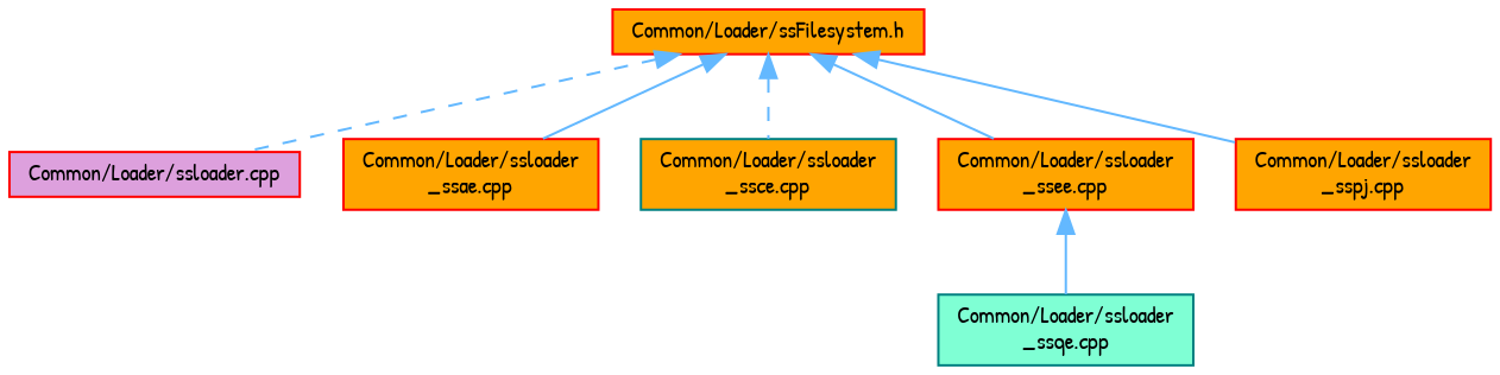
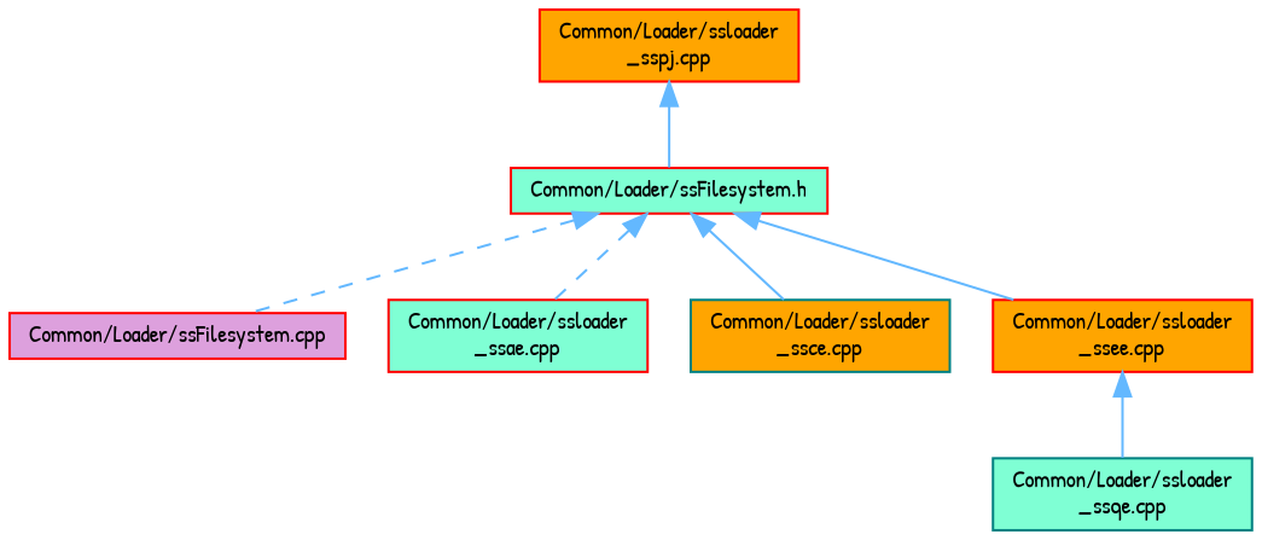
  digraph {
    fontname="Patrick Hand"
    node [color=red fillcolor=orange fontname="Patrick Hand" fontsize=10 shape=box style=filled]
    edge [color=steelblue1 dir=back fontname="Patrick Hand" fontsize=10 labelfontname=Helvetica labelfontsize=10 style=solid]
-   n1 [fontcolor=black height=0.2 label="Common/Loader/ssFilesystem.h" width=0.4]
-   n2 [fillcolor=plum height=0.2 label="Common/Loader/ssloader.cpp" width=0.4]
-   n3 [height=0.2 label="Common/Loader/ssloader\l_ssae.cpp" width=0.4]
+   n1 [fillcolor=aquamarine fontcolor=black height=0.2 label="Common/Loader/ssFilesystem.h" width=0.4]
+   n2 [fillcolor=plum height=0.2 label="Common/Loader/ssFilesystem.cpp" width=0.4]
+   n3 [fillcolor=aquamarine height=0.2 label="Common/Loader/ssloader\l_ssae.cpp" width=0.4]
    n4 [color=teal height=0.2 label="Common/Loader/ssloader\l_ssce.cpp" width=0.4]
    n5 [height=0.2 label="Common/Loader/ssloader\l_ssee.cpp" width=0.4]
    n6 [height=0.2 label="Common/Loader/ssloader\l_sspj.cpp" width=0.4]
    n7 [color=teal fillcolor=aquamarine height=0.2 label="Common/Loader/ssloader\l_ssqe.cpp" width=0.4]
    n1 -> n2 [style=dashed]
-   n1 -> n3
-   n1 -> n4 [style=dashed]
+   n1 -> n3 [style=dashed]
+   n1 -> n4
    n1 -> n5
-   n1 -> n6
+   n6 -> n1
    n5 -> n7
  }
